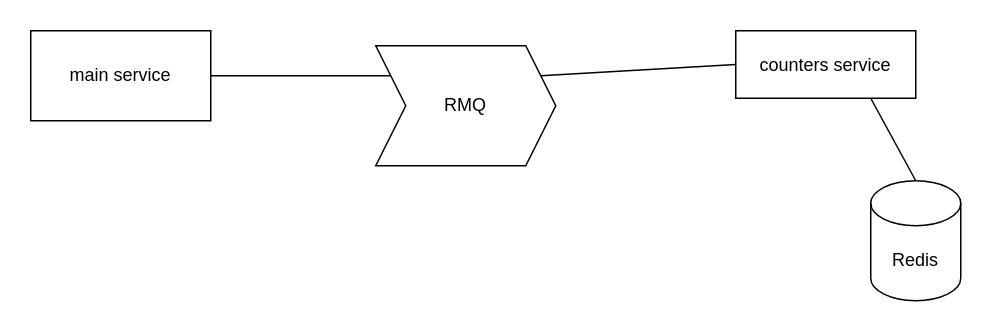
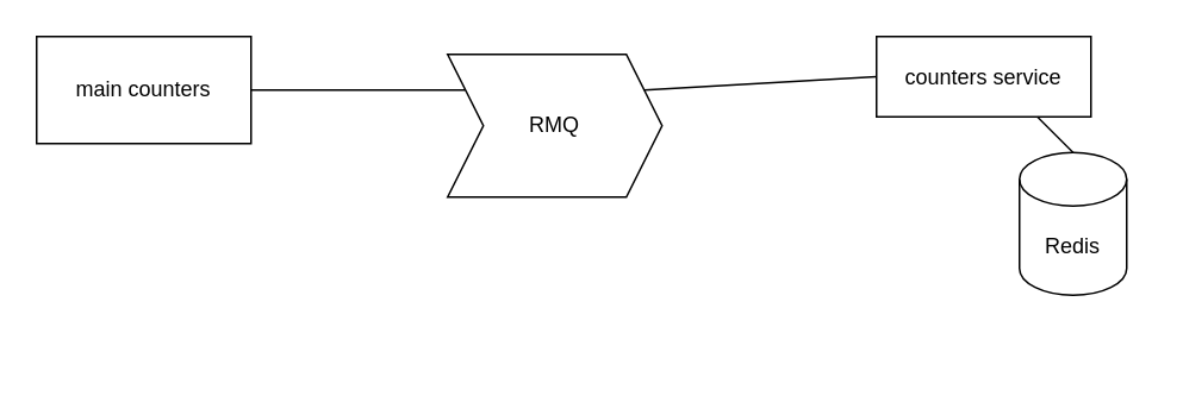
  <mxCell id="0" />
  <mxCell id="1" parent="0" />
- <mxCell id="2" value="main service" style="rounded=0;whiteSpace=wrap;html=1;" vertex="1" parent="1"><mxGeometry x="20" y="20" width="120" height="60" as="geometry" /></mxCell>
+ <mxCell id="2" value="main counters" style="rounded=0;whiteSpace=wrap;html=1;" vertex="1" parent="1"><mxGeometry x="20" y="20" width="120" height="60" as="geometry" /></mxCell>
  <mxCell id="3" value="counters service" style="rounded=0;whiteSpace=wrap;html=1;" vertex="1" parent="1"><mxGeometry x="490" y="20" width="120" height="45" as="geometry" /></mxCell>
  <mxCell id="4" value="RMQ" style="shape=step;perimeter=stepPerimeter;whiteSpace=wrap;html=1;fixedSize=1;" vertex="1" parent="1"><mxGeometry x="250" y="30" width="120" height="80" as="geometry" /></mxCell>
- <mxCell id="5" value="Redis" style="shape=cylinder3;whiteSpace=wrap;html=1;boundedLbl=1;backgroundOutline=1;size=15;" vertex="1" parent="1"><mxGeometry x="580" y="120" width="60" height="80" as="geometry" /></mxCell>
+ <mxCell id="5" value="Redis" style="shape=cylinder3;whiteSpace=wrap;html=1;boundedLbl=1;backgroundOutline=1;size=15;" vertex="1" parent="1"><mxGeometry x="570" y="85" width="60" height="80" as="geometry" /></mxCell>
  <mxCell id="6" value="" style="endArrow=none;html=1;rounded=0;entryX=0.75;entryY=1;entryDx=0;entryDy=0;exitX=0.5;exitY=0;exitDx=0;exitDy=0;exitPerimeter=0;" edge="1" parent="1" source="5" target="3"><mxGeometry width="50" height="50" relative="1" as="geometry"><mxPoint x="280" y="220" as="sourcePoint" /><mxPoint x="330" y="170" as="targetPoint" /></mxGeometry></mxCell>
  <mxCell id="7" value="" style="endArrow=none;html=1;rounded=0;entryX=0;entryY=0.5;entryDx=0;entryDy=0;" edge="1" parent="1" target="3"><mxGeometry width="50" height="50" relative="1" as="geometry"><mxPoint x="360" y="50" as="sourcePoint" /><mxPoint x="330" y="170" as="targetPoint" /></mxGeometry></mxCell>
  <mxCell id="8" value="" style="endArrow=none;html=1;rounded=0;entryX=1;entryY=0.5;entryDx=0;entryDy=0;" edge="1" parent="1" target="2"><mxGeometry width="50" height="50" relative="1" as="geometry"><mxPoint x="260" y="50" as="sourcePoint" /><mxPoint x="330" y="170" as="targetPoint" /></mxGeometry></mxCell>
